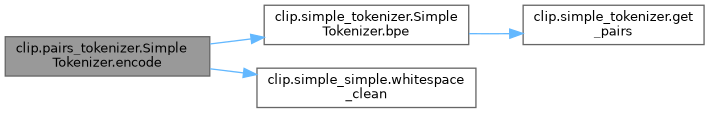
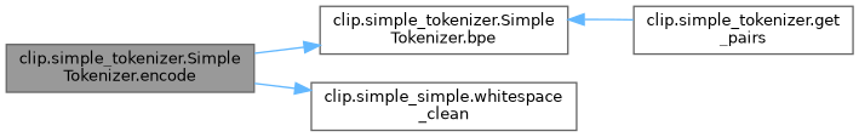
  digraph {
    rankdir=LR
    node [color=grey40 fillcolor=white fontname=Helvetica fontsize=10 shape=box style=filled]
    edge [color=steelblue1 fontname=Helvetica fontsize=10 labelfontname=Helvetica labelfontsize=10 style=solid]
-   n1 [color=gray40 fillcolor=grey60 fontcolor=black height=0.2 label="clip.pairs_tokenizer.Simple\lTokenizer.encode" width=0.4]
+   n1 [color=gray40 fillcolor=grey60 fontcolor=black height=0.2 label="clip.simple_tokenizer.Simple\lTokenizer.encode" width=0.4]
    n2 [height=0.2 label="clip.simple_tokenizer.Simple\lTokenizer.bpe" width=0.4]
    n3 [height=0.2 label="clip.simple_simple.whitespace\l_clean" width=0.4]
    n4 [height=0.2 label="clip.simple_tokenizer.get\l_pairs" width=0.4]
    n1 -> n2
    n1 -> n3
-   n2 -> n4
+   n4 -> n2
  }
